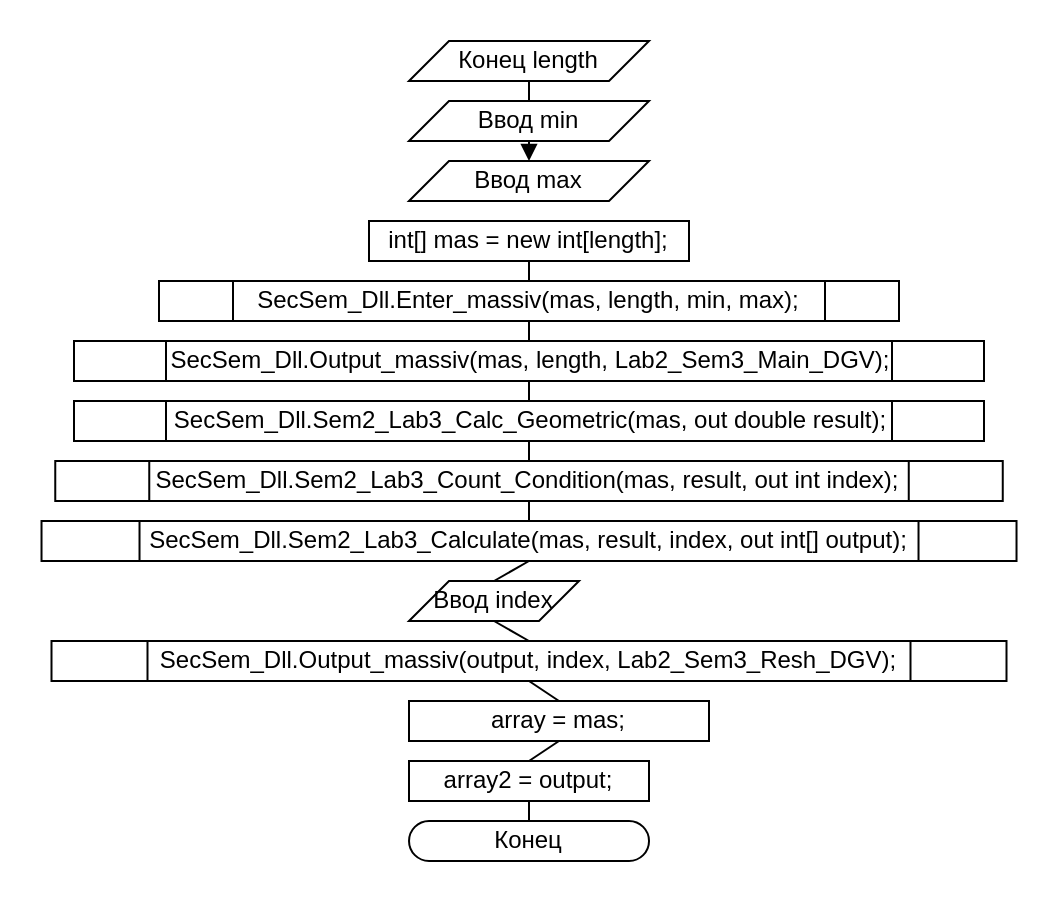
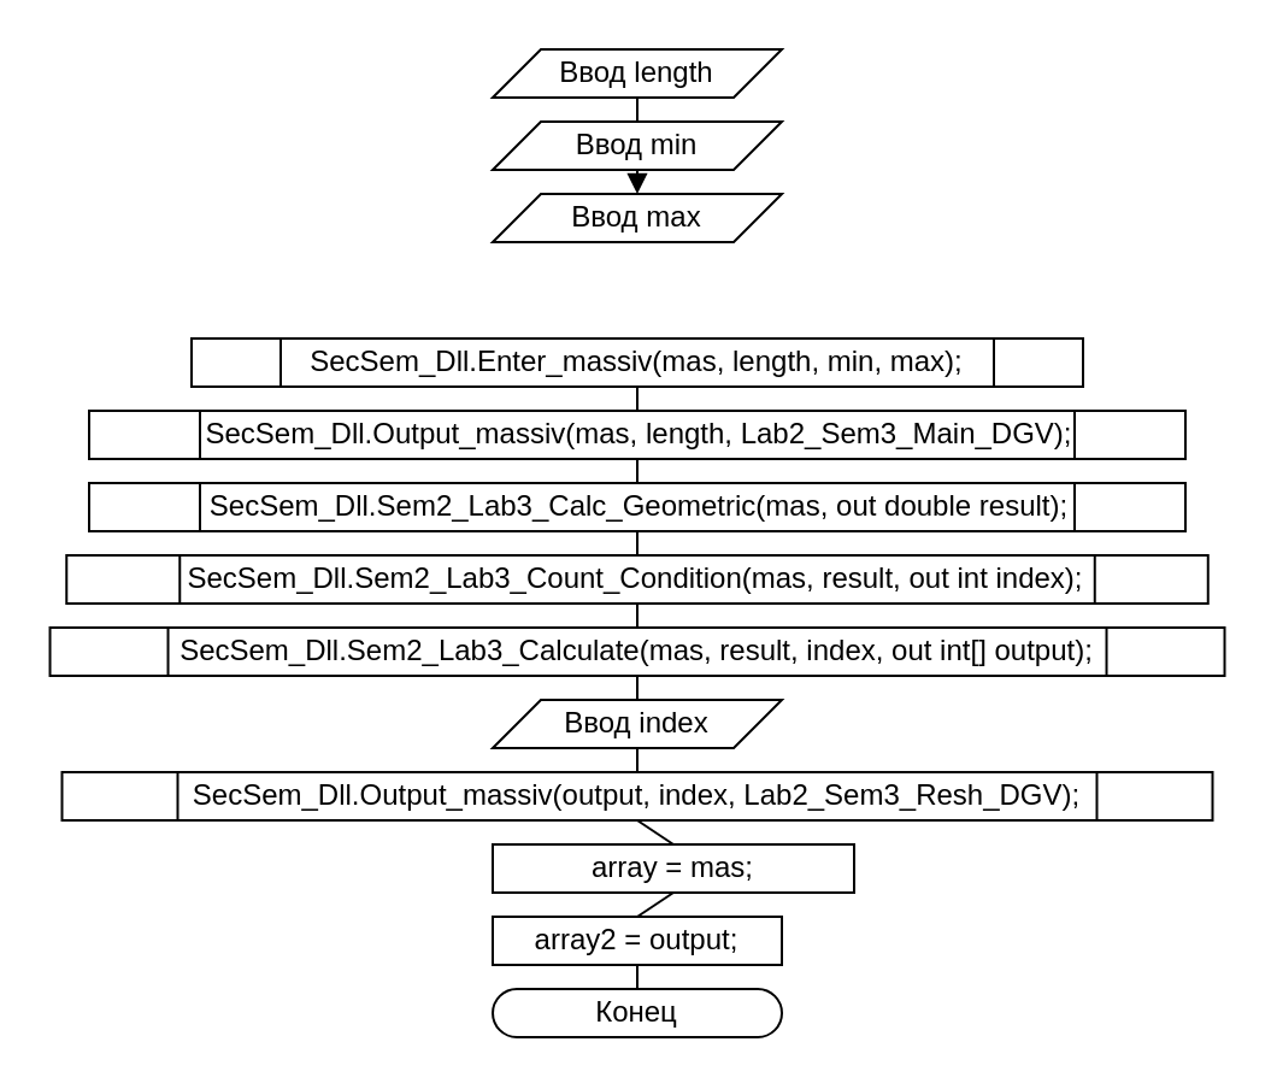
  <mxCell id="0" />
  <mxCell id="1" parent="0" />
- <mxCell id="2" value="Конец length" style="shape=parallelogram;perimeter=parallelogramPerimeter;whiteSpace=wrap;html=1;fixedSize=1;" vertex="1" parent="1"><mxGeometry x="204" y="20" width="120" height="20" as="geometry" /></mxCell>
+ <mxCell id="2" value="Ввод length" style="shape=parallelogram;perimeter=parallelogramPerimeter;whiteSpace=wrap;html=1;fixedSize=1;" vertex="1" parent="1"><mxGeometry x="204" y="20" width="120" height="20" as="geometry" /></mxCell>
  <mxCell id="3" value="" style="endArrow=none;html=1;rounded=0;entryX=0.5;entryY=0;entryDx=0;entryDy=0;exitX=0.5;exitY=1;exitDx=0;exitDy=0;" edge="1" parent="1" target="4" source="2"><mxGeometry width="50" height="50" relative="1" as="geometry"><mxPoint x="264" y="50" as="sourcePoint" /><mxPoint x="414" y="130" as="targetPoint" /></mxGeometry></mxCell>
  <mxCell id="4" value="Ввод min" style="shape=parallelogram;perimeter=parallelogramPerimeter;whiteSpace=wrap;html=1;fixedSize=1;" vertex="1" parent="1"><mxGeometry x="204" y="50" width="120" height="20" as="geometry" /></mxCell>
  <mxCell id="5" value="" style="endArrow=block;html=1;rounded=0;entryX=0.5;entryY=0;entryDx=0;entryDy=0;exitX=0.5;exitY=1;exitDx=0;exitDy=0;" edge="1" parent="1" target="6" source="4"><mxGeometry width="50" height="50" relative="1" as="geometry"><mxPoint x="314" y="110" as="sourcePoint" /><mxPoint x="434" y="110" as="targetPoint" /></mxGeometry></mxCell>
  <mxCell id="6" value="Ввод max" style="shape=parallelogram;perimeter=parallelogramPerimeter;whiteSpace=wrap;html=1;fixedSize=1;" vertex="1" parent="1"><mxGeometry x="204" y="80" width="120" height="20" as="geometry" /></mxCell>
- <mxCell id="7" value="Ввод index" style="shape=parallelogram;perimeter=parallelogramPerimeter;whiteSpace=wrap;html=1;fixedSize=1;" vertex="1" parent="1"><mxGeometry x="204" y="290" width="85" height="20" as="geometry" /></mxCell>
- <mxCell id="8" value="int[] mas = new int[length];" style="rounded=0;whiteSpace=wrap;html=1;" vertex="1" parent="1"><mxGeometry x="184" y="110" width="160" height="20" as="geometry" /></mxCell>
- <mxCell id="9" value="" style="endArrow=none;html=1;rounded=0;entryX=0.5;entryY=1;entryDx=0;entryDy=0;exitX=0.5;exitY=0;exitDx=0;exitDy=0;" edge="1" parent="1" source="10" target="8"><mxGeometry width="50" height="50" relative="1" as="geometry"><mxPoint x="204" y="220" as="sourcePoint" /><mxPoint x="134" y="190.833" as="targetPoint" /></mxGeometry></mxCell>
+ <mxCell id="7" value="Ввод index" style="shape=parallelogram;perimeter=parallelogramPerimeter;whiteSpace=wrap;html=1;fixedSize=1;" vertex="1" parent="1"><mxGeometry x="204" y="290" width="120" height="20" as="geometry" /></mxCell>
  <mxCell id="10" value="SecSem_Dll.Enter_massiv(mas, length, min, max);" style="shape=process;whiteSpace=wrap;html=1;backgroundOutline=1;" vertex="1" parent="1"><mxGeometry x="79" y="140" width="370" height="20" as="geometry" /></mxCell>
  <mxCell id="11" value="" style="endArrow=none;html=1;rounded=0;entryX=0.5;entryY=1;entryDx=0;entryDy=0;exitX=0.5;exitY=0;exitDx=0;exitDy=0;" edge="1" parent="1" source="12" target="10"><mxGeometry width="50" height="50" relative="1" as="geometry"><mxPoint x="214" y="230" as="sourcePoint" /><mxPoint x="274" y="140" as="targetPoint" /></mxGeometry></mxCell>
  <mxCell id="12" value="SecSem_Dll.Output_massiv(mas, length, Lab2_Sem3_Main_DGV);" style="shape=process;whiteSpace=wrap;html=1;backgroundOutline=1;" vertex="1" parent="1"><mxGeometry x="36.5" y="170" width="455" height="20" as="geometry" /></mxCell>
  <mxCell id="13" value="" style="endArrow=none;html=1;rounded=0;entryX=0.5;entryY=1;entryDx=0;entryDy=0;exitX=0.5;exitY=0;exitDx=0;exitDy=0;" edge="1" parent="1" source="14" target="12"><mxGeometry width="50" height="50" relative="1" as="geometry"><mxPoint x="219" y="330" as="sourcePoint" /><mxPoint x="279" y="240" as="targetPoint" /></mxGeometry></mxCell>
  <mxCell id="14" value="SecSem_Dll.Sem2_Lab3_Calc_Geometric(mas, out double result);" style="shape=process;whiteSpace=wrap;html=1;backgroundOutline=1;" vertex="1" parent="1"><mxGeometry x="36.5" y="200" width="455" height="20" as="geometry" /></mxCell>
  <mxCell id="15" value="" style="endArrow=none;html=1;rounded=0;entryX=0.5;entryY=1;entryDx=0;entryDy=0;exitX=0.5;exitY=0;exitDx=0;exitDy=0;" edge="1" parent="1" source="16" target="14"><mxGeometry width="50" height="50" relative="1" as="geometry"><mxPoint x="229" y="340" as="sourcePoint" /><mxPoint x="274" y="200" as="targetPoint" /></mxGeometry></mxCell>
  <mxCell id="16" value="SecSem_Dll.Sem2_Lab3_Count_Condition(mas, result, out int index);" style="shape=process;whiteSpace=wrap;html=1;backgroundOutline=1;" vertex="1" parent="1"><mxGeometry x="27.13" y="230" width="473.75" height="20" as="geometry" /></mxCell>
  <mxCell id="17" value="" style="endArrow=none;html=1;rounded=0;entryX=0.5;entryY=1;entryDx=0;entryDy=0;exitX=0.5;exitY=0;exitDx=0;exitDy=0;" edge="1" parent="1" source="18" target="16"><mxGeometry width="50" height="50" relative="1" as="geometry"><mxPoint x="239" y="350" as="sourcePoint" /><mxPoint x="284" y="210" as="targetPoint" /></mxGeometry></mxCell>
  <mxCell id="18" value="SecSem_Dll.Sem2_Lab3_Calculate(mas, result, index, out int[] output);" style="shape=process;whiteSpace=wrap;html=1;backgroundOutline=1;" vertex="1" parent="1"><mxGeometry x="20.26" y="260" width="487.5" height="20" as="geometry" /></mxCell>
  <mxCell id="19" value="" style="endArrow=none;html=1;rounded=0;entryX=0.5;entryY=1;entryDx=0;entryDy=0;exitX=0.5;exitY=0;exitDx=0;exitDy=0;" edge="1" parent="1" source="7" target="18"><mxGeometry width="50" height="50" relative="1" as="geometry"><mxPoint x="264" y="290" as="sourcePoint" /><mxPoint x="294" y="220" as="targetPoint" /></mxGeometry></mxCell>
  <mxCell id="20" value="" style="endArrow=none;html=1;rounded=0;entryX=0.5;entryY=1;entryDx=0;entryDy=0;exitX=0.5;exitY=0;exitDx=0;exitDy=0;" edge="1" parent="1" source="21" target="7"><mxGeometry width="50" height="50" relative="1" as="geometry"><mxPoint x="239" y="500" as="sourcePoint" /><mxPoint x="264" y="310" as="targetPoint" /></mxGeometry></mxCell>
  <mxCell id="21" value="SecSem_Dll.Output_massiv(output, index, Lab2_Sem3_Resh_DGV);" style="shape=process;whiteSpace=wrap;html=1;backgroundOutline=1;" vertex="1" parent="1"><mxGeometry x="25.25" y="320" width="477.5" height="20" as="geometry" /></mxCell>
  <mxCell id="22" value="array = mas;" style="rounded=0;whiteSpace=wrap;html=1;" vertex="1" parent="1"><mxGeometry x="204" y="350" width="150" height="20" as="geometry" /></mxCell>
  <mxCell id="23" value="array2 = output;" style="rounded=0;whiteSpace=wrap;html=1;" vertex="1" parent="1"><mxGeometry x="204" y="380" width="120" height="20" as="geometry" /></mxCell>
  <mxCell id="24" value="" style="endArrow=none;html=1;rounded=0;entryX=0.5;entryY=0;entryDx=0;entryDy=0;exitX=0.5;exitY=1;exitDx=0;exitDy=0;" edge="1" parent="1" source="22" target="23"><mxGeometry width="50" height="50" relative="1" as="geometry"><mxPoint x="224" y="320" as="sourcePoint" /><mxPoint x="274" y="270" as="targetPoint" /></mxGeometry></mxCell>
  <mxCell id="25" value="" style="endArrow=none;html=1;rounded=0;exitX=0.5;exitY=0;exitDx=0;exitDy=0;entryX=0.5;entryY=1;entryDx=0;entryDy=0;" edge="1" parent="1" source="22" target="21"><mxGeometry width="50" height="50" relative="1" as="geometry"><mxPoint x="314" y="420" as="sourcePoint" /><mxPoint x="364" y="370" as="targetPoint" /></mxGeometry></mxCell>
  <mxCell id="26" value="" style="endArrow=none;html=1;rounded=0;exitX=0.5;exitY=1;exitDx=0;exitDy=0;" edge="1" parent="1" source="23" target="27"><mxGeometry width="50" height="50" relative="1" as="geometry"><mxPoint x="224" y="320" as="sourcePoint" /><mxPoint x="274" y="270" as="targetPoint" /></mxGeometry></mxCell>
  <mxCell id="27" value="Конец" style="rounded=1;whiteSpace=wrap;html=1;arcSize=50;" vertex="1" parent="1"><mxGeometry x="204.01" y="410" width="120" height="20" as="geometry" /></mxCell>
